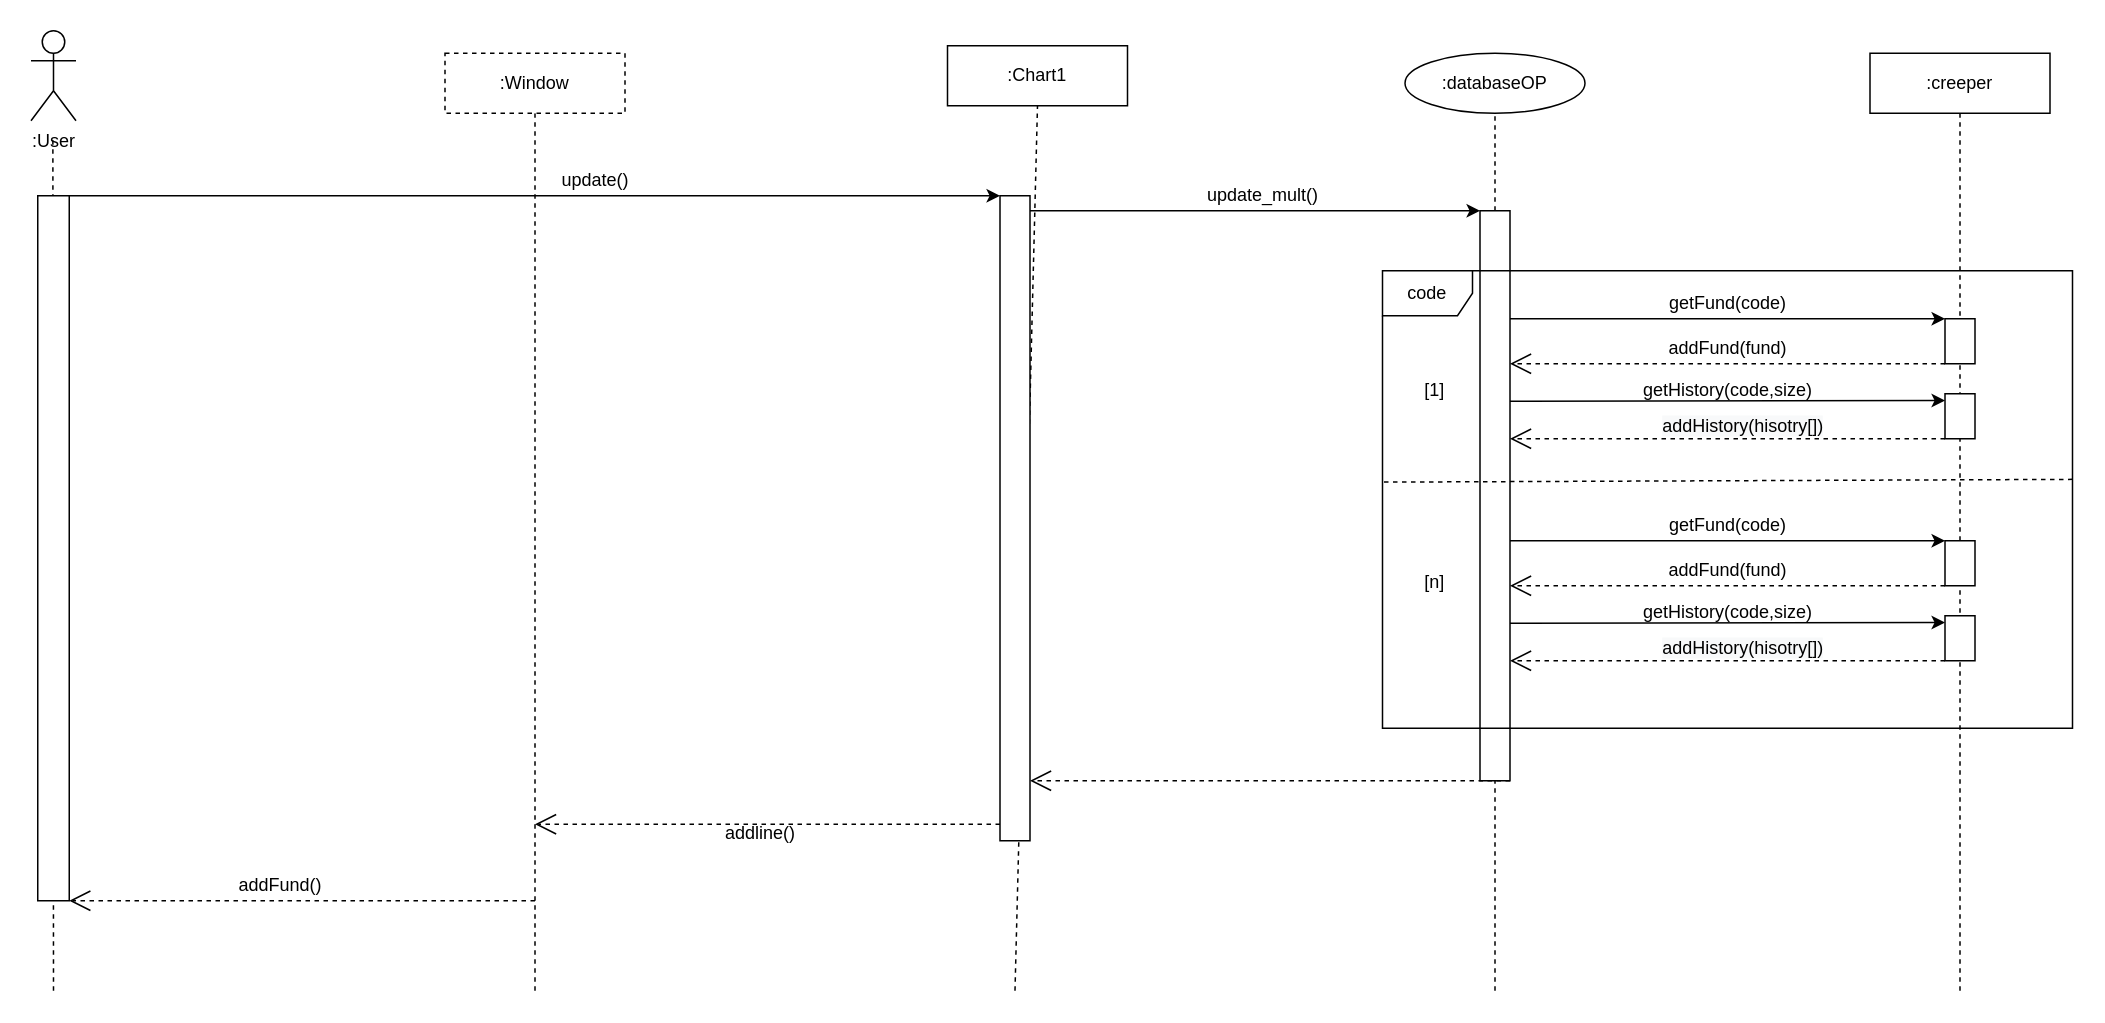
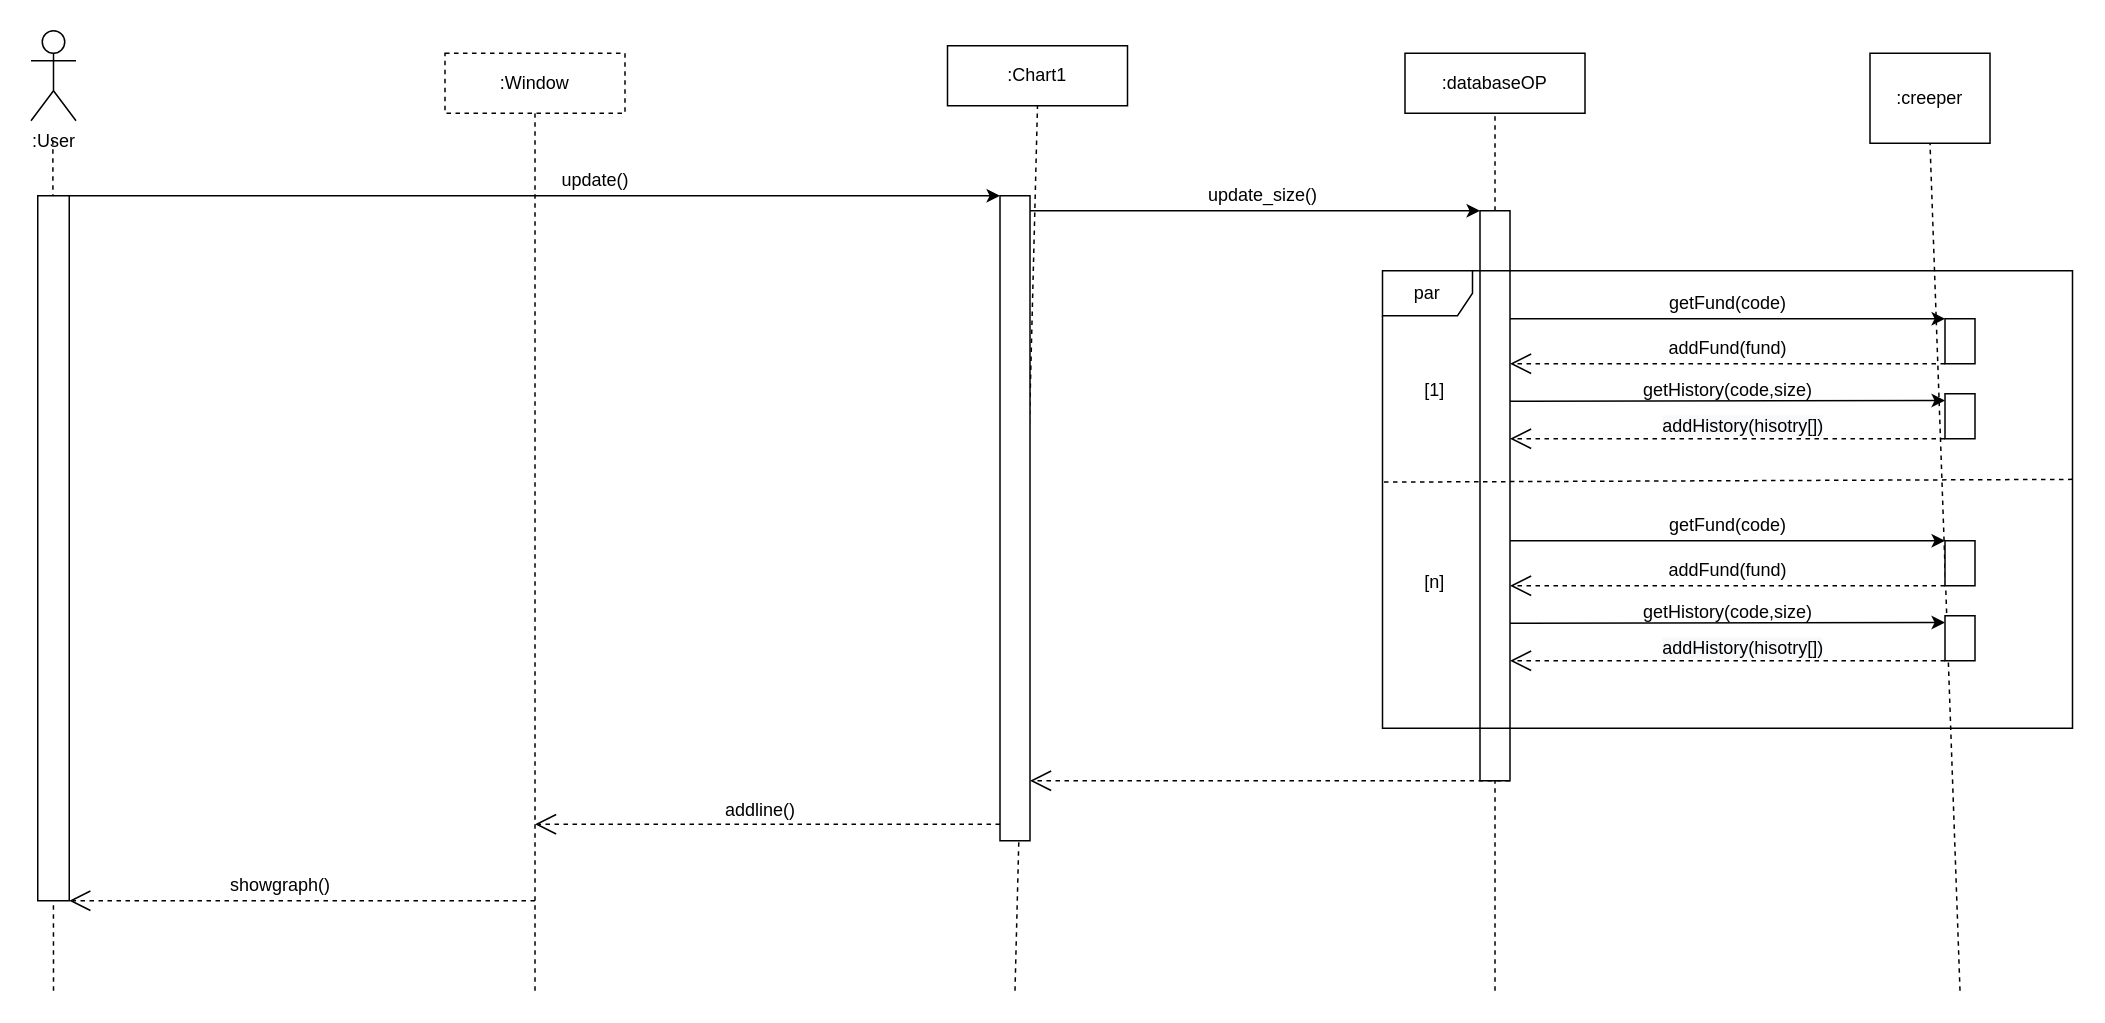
  <mxCell id="0" />
  <mxCell id="1" parent="0" />
  <mxCell id="2" value="" style="rounded=0;whiteSpace=wrap;html=1;" vertex="1" parent="1"><mxGeometry x="986" y="140" width="20" height="380" as="geometry" /></mxCell>
  <mxCell id="3" value=":User" style="shape=umlActor;verticalLabelPosition=bottom;verticalAlign=top;html=1;outlineConnect=0;" vertex="1" parent="1"><mxGeometry x="20" y="20" width="30" height="60" as="geometry" /></mxCell>
  <mxCell id="4" value="" style="endArrow=none;dashed=1;html=1;entryX=0.5;entryY=1;entryDx=0;entryDy=0;" edge="1" parent="1" target="14"><mxGeometry width="50" height="50" relative="1" as="geometry"><mxPoint x="356" y="660" as="sourcePoint" /><mxPoint x="356.5" y="100" as="targetPoint" /></mxGeometry></mxCell>
  <mxCell id="5" value=":Chart1" style="rounded=0;whiteSpace=wrap;html=1;" vertex="1" parent="1"><mxGeometry x="631" y="30" width="120" height="40" as="geometry" /></mxCell>
  <mxCell id="6" value="" style="endArrow=none;dashed=1;html=1;entryX=0.5;entryY=1;entryDx=0;entryDy=0;" edge="1" parent="1" target="5"><mxGeometry width="50" height="50" relative="1" as="geometry"><mxPoint x="676" y="660" as="sourcePoint" /><mxPoint x="676" y="90" as="targetPoint" /></mxGeometry></mxCell>
  <mxCell id="7" value="" style="endArrow=classic;html=1;entryX=0;entryY=0;entryDx=0;entryDy=0;" edge="1" parent="1" target="18"><mxGeometry width="50" height="50" relative="1" as="geometry"><mxPoint x="36" y="130" as="sourcePoint" /><mxPoint x="676" y="130" as="targetPoint" /></mxGeometry></mxCell>
  <mxCell id="8" value="update()" style="text;html=1;align=center;verticalAlign=middle;resizable=0;points=[];autosize=1;strokeColor=none;" vertex="1" parent="1"><mxGeometry x="366" y="110" width="60" height="20" as="geometry" /></mxCell>
  <mxCell id="9" value="" style="endArrow=open;endFill=1;endSize=12;html=1;fontSize=20;dashed=1;" edge="1" parent="1"><mxGeometry width="160" relative="1" as="geometry"><mxPoint x="666" y="549" as="sourcePoint" /><mxPoint x="356" y="549" as="targetPoint" /></mxGeometry></mxCell>
- <mxCell id="10" value="addline()" style="text;html=1;align=center;verticalAlign=middle;resizable=0;points=[];autosize=1;strokeColor=none;" vertex="1" parent="1"><mxGeometry x="476" y="545" width="60" height="20" as="geometry" /></mxCell>
- <mxCell id="11" value=":databaseOP" style="ellipse;whiteSpace=wrap;html=1;" vertex="1" parent="1"><mxGeometry x="936" y="35" width="120" height="40" as="geometry" /></mxCell>
+ <mxCell id="10" value="addline()" style="text;html=1;align=center;verticalAlign=middle;resizable=0;points=[];autosize=1;strokeColor=none;" vertex="1" parent="1"><mxGeometry x="476" y="530" width="60" height="20" as="geometry" /></mxCell>
+ <mxCell id="11" value=":databaseOP" style="rounded=0;whiteSpace=wrap;html=1;" vertex="1" parent="1"><mxGeometry x="936" y="35" width="120" height="40" as="geometry" /></mxCell>
  <mxCell id="12" value="" style="endArrow=none;dashed=1;html=1;entryX=0.5;entryY=1;entryDx=0;entryDy=0;startArrow=none;" edge="1" parent="1" source="2" target="11"><mxGeometry width="50" height="50" relative="1" as="geometry"><mxPoint x="996" y="470" as="sourcePoint" /><mxPoint x="996" y="95" as="targetPoint" /></mxGeometry></mxCell>
  <mxCell id="13" value="" style="endArrow=none;dashed=1;html=1;" edge="1" parent="1"><mxGeometry width="50" height="50" relative="1" as="geometry"><mxPoint x="35" y="660" as="sourcePoint" /><mxPoint x="34.58" y="90" as="targetPoint" /></mxGeometry></mxCell>
  <mxCell id="14" value=":Window" style="rounded=0;whiteSpace=wrap;html=1;dashed=1;" vertex="1" parent="1"><mxGeometry x="296" y="35" width="120" height="40" as="geometry" /></mxCell>
  <mxCell id="15" value="" style="endArrow=open;endFill=1;endSize=12;html=1;fontSize=20;dashed=1;entryX=1;entryY=1;entryDx=0;entryDy=0;" edge="1" parent="1" target="17"><mxGeometry width="160" relative="1" as="geometry"><mxPoint x="356" y="600" as="sourcePoint" /><mxPoint x="36" y="300" as="targetPoint" /></mxGeometry></mxCell>
- <mxCell id="16" value="addFund()" style="text;html=1;align=center;verticalAlign=middle;resizable=0;points=[];autosize=1;strokeColor=none;" vertex="1" parent="1"><mxGeometry x="146" y="580" width="80" height="20" as="geometry" /></mxCell>
+ <mxCell id="16" value="showgraph()" style="text;html=1;align=center;verticalAlign=middle;resizable=0;points=[];autosize=1;strokeColor=none;" vertex="1" parent="1"><mxGeometry x="146" y="580" width="80" height="20" as="geometry" /></mxCell>
  <mxCell id="17" value="" style="rounded=0;whiteSpace=wrap;html=1;" vertex="1" parent="1"><mxGeometry x="24.5" y="130" width="21" height="470" as="geometry" /></mxCell>
  <mxCell id="18" value="" style="rounded=0;whiteSpace=wrap;html=1;" vertex="1" parent="1"><mxGeometry x="666" y="130" width="20" height="430" as="geometry" /></mxCell>
- <mxCell id="19" value=":creeper" style="rounded=0;whiteSpace=wrap;html=1;" vertex="1" parent="1"><mxGeometry x="1246" y="35" width="120" height="40" as="geometry" /></mxCell>
+ <mxCell id="19" value=":creeper" style="rounded=0;whiteSpace=wrap;html=1;" vertex="1" parent="1"><mxGeometry x="1246" y="35" width="80" height="60" as="geometry" /></mxCell>
  <mxCell id="20" value="" style="endArrow=none;dashed=1;html=1;entryX=0.5;entryY=1;entryDx=0;entryDy=0;" edge="1" parent="1" target="19"><mxGeometry width="50" height="50" relative="1" as="geometry"><mxPoint x="1306" y="660" as="sourcePoint" /><mxPoint x="1306" y="95" as="targetPoint" /></mxGeometry></mxCell>
  <mxCell id="21" value="" style="endArrow=classic;html=1;entryX=0;entryY=0;entryDx=0;entryDy=0;" edge="1" parent="1" target="2"><mxGeometry width="50" height="50" relative="1" as="geometry"><mxPoint x="686" y="140" as="sourcePoint" /><mxPoint x="996" y="140" as="targetPoint" /></mxGeometry></mxCell>
- <mxCell id="22" value="update_mult()" style="text;html=1;align=center;verticalAlign=middle;resizable=0;points=[];autosize=1;strokeColor=none;" vertex="1" parent="1"><mxGeometry x="796" y="120" width="90" height="20" as="geometry" /></mxCell>
+ <mxCell id="22" value="update_size()" style="text;html=1;align=center;verticalAlign=middle;resizable=0;points=[];autosize=1;strokeColor=none;" vertex="1" parent="1"><mxGeometry x="796" y="120" width="90" height="20" as="geometry" /></mxCell>
  <mxCell id="23" value="" style="rounded=0;whiteSpace=wrap;html=1;" vertex="1" parent="1"><mxGeometry x="1296" y="212" width="20" height="30" as="geometry" /></mxCell>
  <mxCell id="24" value="" style="endArrow=open;endFill=1;endSize=12;html=1;fontSize=20;exitX=0;exitY=1;exitDx=0;exitDy=0;dashed=1;" edge="1" parent="1" source="23"><mxGeometry width="160" relative="1" as="geometry"><mxPoint x="916" y="312" as="sourcePoint" /><mxPoint x="1006" y="242" as="targetPoint" /></mxGeometry></mxCell>
  <mxCell id="25" value="addFund(fund)" style="text;html=1;align=center;verticalAlign=middle;resizable=0;points=[];autosize=1;strokeColor=none;" vertex="1" parent="1"><mxGeometry x="1106" y="222" width="90" height="20" as="geometry" /></mxCell>
  <mxCell id="26" value="" style="endArrow=classic;html=1;" edge="1" parent="1"><mxGeometry width="50" height="50" relative="1" as="geometry"><mxPoint x="1006" y="267" as="sourcePoint" /><mxPoint x="1296" y="266.5" as="targetPoint" /></mxGeometry></mxCell>
  <mxCell id="27" value="" style="rounded=0;whiteSpace=wrap;html=1;" vertex="1" parent="1"><mxGeometry x="1296" y="262" width="20" height="30" as="geometry" /></mxCell>
  <mxCell id="28" value="" style="endArrow=open;endFill=1;endSize=12;html=1;fontSize=20;dashed=1;exitX=0;exitY=1;exitDx=0;exitDy=0;" edge="1" parent="1" source="27"><mxGeometry width="160" relative="1" as="geometry"><mxPoint x="826" y="312" as="sourcePoint" /><mxPoint x="1006" y="292" as="targetPoint" /></mxGeometry></mxCell>
  <mxCell id="29" value="&lt;span style=&quot;color: rgb(0 , 0 , 0) ; font-family: &amp;#34;helvetica&amp;#34; ; font-size: 12px ; font-style: normal ; font-weight: 400 ; letter-spacing: normal ; text-align: center ; text-indent: 0px ; text-transform: none ; word-spacing: 0px ; background-color: rgb(248 , 249 , 250) ; display: inline ; float: none&quot;&gt;addHistory(hisotry[])&lt;/span&gt;" style="text;whiteSpace=wrap;html=1;" vertex="1" parent="1"><mxGeometry x="1106" y="270" width="100" height="30" as="geometry" /></mxCell>
  <mxCell id="30" value="" style="endArrow=classic;html=1;" edge="1" parent="1"><mxGeometry width="50" height="50" relative="1" as="geometry"><mxPoint x="1006" y="212" as="sourcePoint" /><mxPoint x="1296" y="212" as="targetPoint" /></mxGeometry></mxCell>
  <mxCell id="31" value="" style="rounded=0;whiteSpace=wrap;html=1;" vertex="1" parent="1"><mxGeometry x="1296" y="360" width="20" height="30" as="geometry" /></mxCell>
  <mxCell id="32" value="" style="endArrow=open;endFill=1;endSize=12;html=1;fontSize=20;exitX=0;exitY=1;exitDx=0;exitDy=0;dashed=1;" edge="1" parent="1" source="31"><mxGeometry width="160" relative="1" as="geometry"><mxPoint x="916" y="460" as="sourcePoint" /><mxPoint x="1006" y="390" as="targetPoint" /></mxGeometry></mxCell>
  <mxCell id="33" value="addFund(fund)" style="text;html=1;align=center;verticalAlign=middle;resizable=0;points=[];autosize=1;strokeColor=none;" vertex="1" parent="1"><mxGeometry x="1106" y="370" width="90" height="20" as="geometry" /></mxCell>
  <mxCell id="34" value="" style="endArrow=classic;html=1;" edge="1" parent="1"><mxGeometry width="50" height="50" relative="1" as="geometry"><mxPoint x="1006" y="415" as="sourcePoint" /><mxPoint x="1296" y="414.5" as="targetPoint" /></mxGeometry></mxCell>
  <mxCell id="35" value="" style="rounded=0;whiteSpace=wrap;html=1;" vertex="1" parent="1"><mxGeometry x="1296" y="410" width="20" height="30" as="geometry" /></mxCell>
  <mxCell id="36" value="" style="endArrow=open;endFill=1;endSize=12;html=1;fontSize=20;dashed=1;exitX=0;exitY=1;exitDx=0;exitDy=0;" edge="1" parent="1" source="35"><mxGeometry width="160" relative="1" as="geometry"><mxPoint x="826" y="460" as="sourcePoint" /><mxPoint x="1006" y="440" as="targetPoint" /></mxGeometry></mxCell>
  <mxCell id="37" value="&lt;span style=&quot;color: rgb(0 , 0 , 0) ; font-family: &amp;#34;helvetica&amp;#34; ; font-size: 12px ; font-style: normal ; font-weight: 400 ; letter-spacing: normal ; text-align: center ; text-indent: 0px ; text-transform: none ; word-spacing: 0px ; background-color: rgb(248 , 249 , 250) ; display: inline ; float: none&quot;&gt;addHistory(hisotry[])&lt;/span&gt;" style="text;whiteSpace=wrap;html=1;" vertex="1" parent="1"><mxGeometry x="1106" y="418" width="100" height="30" as="geometry" /></mxCell>
  <mxCell id="38" value="" style="endArrow=classic;html=1;" edge="1" parent="1"><mxGeometry width="50" height="50" relative="1" as="geometry"><mxPoint x="1006" y="360" as="sourcePoint" /><mxPoint x="1296" y="360" as="targetPoint" /></mxGeometry></mxCell>
  <mxCell id="39" value="" style="endArrow=none;dashed=1;html=1;exitX=1;exitY=0.456;exitDx=0;exitDy=0;exitPerimeter=0;entryX=0;entryY=0.462;entryDx=0;entryDy=0;entryPerimeter=0;" edge="1" parent="1" source="46" target="46"><mxGeometry width="50" height="50" relative="1" as="geometry"><mxPoint x="1386.46" y="320.98" as="sourcePoint" /><mxPoint x="925.54" y="309.03" as="targetPoint" /></mxGeometry></mxCell>
  <mxCell id="40" value="[1]" style="text;html=1;strokeColor=none;fillColor=none;align=center;verticalAlign=middle;whiteSpace=wrap;rounded=0;" vertex="1" parent="1"><mxGeometry x="936" y="250" width="40" height="20" as="geometry" /></mxCell>
  <mxCell id="41" value="[n]" style="text;html=1;strokeColor=none;fillColor=none;align=center;verticalAlign=middle;whiteSpace=wrap;rounded=0;" vertex="1" parent="1"><mxGeometry x="936" y="378" width="40" height="20" as="geometry" /></mxCell>
  <mxCell id="42" value="getHistory(code,size)" style="text;html=1;align=center;verticalAlign=middle;resizable=0;points=[];autosize=1;strokeColor=none;" vertex="1" parent="1"><mxGeometry x="1086" y="398" width="130" height="20" as="geometry" /></mxCell>
  <mxCell id="43" value="getHistory(code,size)" style="text;html=1;align=center;verticalAlign=middle;resizable=0;points=[];autosize=1;strokeColor=none;" vertex="1" parent="1"><mxGeometry x="1086" y="250" width="130" height="20" as="geometry" /></mxCell>
  <mxCell id="44" value="getFund(code)" style="text;html=1;align=center;verticalAlign=middle;resizable=0;points=[];autosize=1;strokeColor=none;" vertex="1" parent="1"><mxGeometry x="1106" y="192" width="90" height="20" as="geometry" /></mxCell>
  <mxCell id="45" value="getFund(code)" style="text;html=1;align=center;verticalAlign=middle;resizable=0;points=[];autosize=1;strokeColor=none;" vertex="1" parent="1"><mxGeometry x="1106" y="340" width="90" height="20" as="geometry" /></mxCell>
- <mxCell id="46" value="code" style="shape=umlFrame;whiteSpace=wrap;html=1;" vertex="1" parent="1"><mxGeometry x="921" y="180" width="460" height="305" as="geometry" /></mxCell>
+ <mxCell id="46" value="par" style="shape=umlFrame;whiteSpace=wrap;html=1;" vertex="1" parent="1"><mxGeometry x="921" y="180" width="460" height="305" as="geometry" /></mxCell>
  <mxCell id="47" value="" style="endArrow=none;dashed=1;html=1;entryX=0.5;entryY=1;entryDx=0;entryDy=0;" edge="1" parent="1" target="2"><mxGeometry width="50" height="50" relative="1" as="geometry"><mxPoint x="996" y="660" as="sourcePoint" /><mxPoint x="996" y="570" as="targetPoint" /></mxGeometry></mxCell>
  <mxCell id="48" value="" style="endArrow=open;endFill=1;endSize=12;html=1;fontSize=20;dashed=1;" edge="1" parent="1"><mxGeometry width="160" relative="1" as="geometry"><mxPoint x="1006" y="520" as="sourcePoint" /><mxPoint x="686" y="520" as="targetPoint" /></mxGeometry></mxCell>
